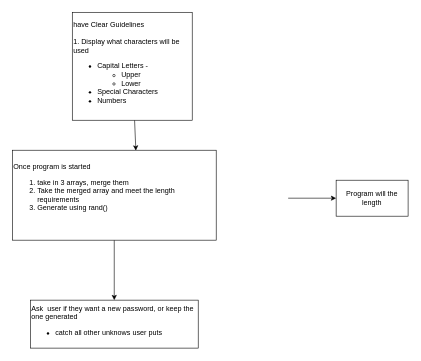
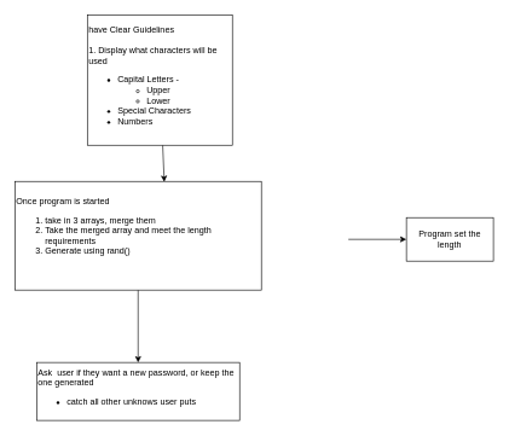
  <mxCell id="0" />
  <mxCell id="1" parent="0" />
  <mxCell id="2" style="edgeStyle=none;html=1;entryX=0.606;entryY=0.004;entryDx=0;entryDy=0;entryPerimeter=0;" edge="1" parent="1" source="3" target="5"><mxGeometry relative="1" as="geometry" /></mxCell>
  <mxCell id="3" value="have Clear Guidelines&lt;br&gt;&lt;br&gt;1. Display what characters will be used&lt;br&gt;&lt;ul&gt;&lt;li&gt;Capital Letters -&lt;/li&gt;&lt;ul&gt;&lt;li&gt;Upper&lt;/li&gt;&lt;li&gt;Lower&lt;/li&gt;&lt;/ul&gt;&lt;li&gt;Special Characters&lt;/li&gt;&lt;li&gt;Numbers&lt;/li&gt;&lt;/ul&gt;" style="whiteSpace=wrap;html=1;align=left;" vertex="1" parent="1"><mxGeometry x="120" y="20" width="200" height="180" as="geometry" /></mxCell>
  <mxCell id="4" style="edgeStyle=none;html=1;entryX=0.5;entryY=0;entryDx=0;entryDy=0;" edge="1" parent="1" source="5" target="8"><mxGeometry relative="1" as="geometry" /></mxCell>
  <mxCell id="5" value="Once program is started&lt;br&gt;&lt;ol&gt;&lt;li&gt;take in 3 arrays, merge them&lt;br&gt;&lt;/li&gt;&lt;li&gt;Take the merged array and meet the length requirements&lt;/li&gt;&lt;li&gt;Generate using rand()&lt;br&gt;&lt;br&gt;&lt;/li&gt;&lt;/ol&gt;" style="whiteSpace=wrap;html=1;align=left;" vertex="1" parent="1"><mxGeometry x="20" y="250" width="340" height="150" as="geometry" /></mxCell>
  <mxCell id="6" value="" style="edgeStyle=none;html=1;" edge="1" parent="1" target="7"><mxGeometry relative="1" as="geometry"><mxPoint x="480" y="330" as="sourcePoint" /></mxGeometry></mxCell>
- <mxCell id="7" value="Program will the length" style="whiteSpace=wrap;html=1;" vertex="1" parent="1"><mxGeometry x="560" y="300" width="120" height="60" as="geometry" /></mxCell>
+ <mxCell id="7" value="Program set the length" style="whiteSpace=wrap;html=1;" vertex="1" parent="1"><mxGeometry x="560" y="300" width="120" height="60" as="geometry" /></mxCell>
  <mxCell id="8" value="Ask&amp;nbsp; user if they want a new password, or keep the one generated&lt;br&gt;&lt;ul&gt;&lt;li&gt;catch all other unknows user puts&lt;/li&gt;&lt;/ul&gt;" style="whiteSpace=wrap;html=1;align=left;" vertex="1" parent="1"><mxGeometry x="50" y="500" width="280" height="80" as="geometry" /></mxCell>
